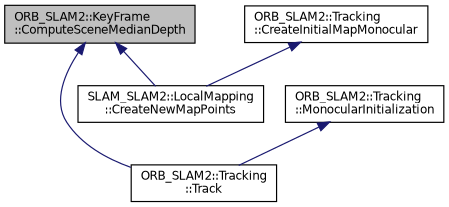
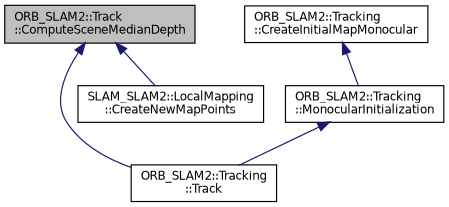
  digraph {
    rankdir=TB
    node [color=black fillcolor=white fontname=Helvetica fontsize=10 shape=record style=filled]
    edge [color=midnightblue dir=back fontname=Helvetica fontsize=10 labelfontname=Helvetica labelfontsize=10 style=solid]
-   n1 [fillcolor=grey75 fontcolor=black height=0.2 label="ORB_SLAM2::KeyFrame\l::ComputeSceneMedianDepth" width=0.4]
+   n1 [fillcolor=grey75 fontcolor=black height=0.2 label="ORB_SLAM2::Track\l::ComputeSceneMedianDepth" width=0.4]
    n2 [height=0.2 label="SLAM_SLAM2::LocalMapping\l::CreateNewMapPoints" width=0.4]
    n3 [height=0.2 label="ORB_SLAM2::Tracking\l::Track" width=0.4]
    n4 [height=0.2 label="ORB_SLAM2::Tracking\l::CreateInitialMapMonocular" width=0.4]
    n5 [height=0.2 label="ORB_SLAM2::Tracking\l::MonocularInitialization" width=0.4]
    n1 -> n2
    n1 -> n3
-   n4 -> n2
+   n4 -> n5
    n5 -> n3
  }
